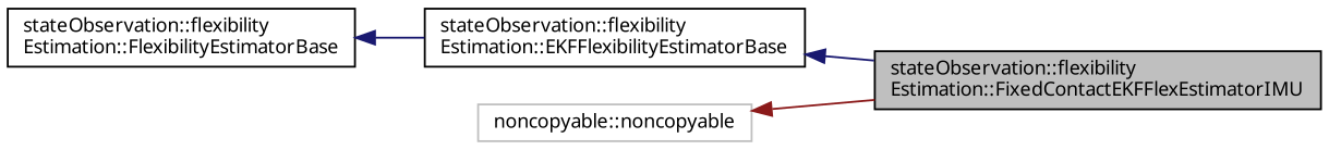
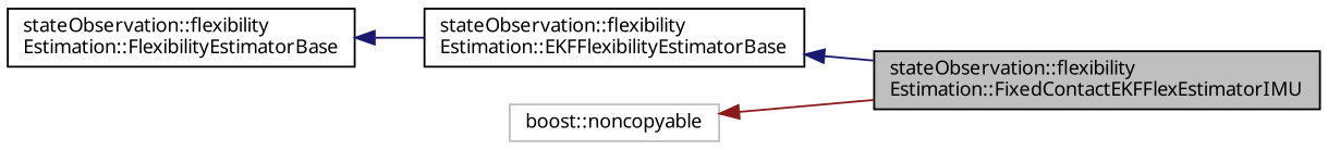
  digraph {
    rankdir=LR
    fontname="Noto Sans"
    node [color=black fillcolor=white fontname="Noto Sans" fontsize=10 shape=record style=filled]
    edge [color=midnightblue dir=back fontname="Noto Sans" fontsize=10 labelfontname=Helvetica labelfontsize=10 style=solid]
    n1 [fillcolor=grey75 fontcolor=black height=0.2 label="stateObservation::flexibility\lEstimation::FixedContactEKFFlexEstimatorIMU" width=0.4]
    n2 [height=0.2 label="stateObservation::flexibility\lEstimation::EKFFlexibilityEstimatorBase" width=0.4]
    n3 [height=0.2 label="stateObservation::flexibility\lEstimation::FlexibilityEstimatorBase" width=0.4]
-   n4 [color=grey75 height=0.2 label="noncopyable::noncopyable" width=0.4]
+   n4 [color=grey75 height=0.2 label="boost::noncopyable" width=0.4]
    n2 -> n1
    n3 -> n2
    n4 -> n1 [color=firebrick4]
  }
